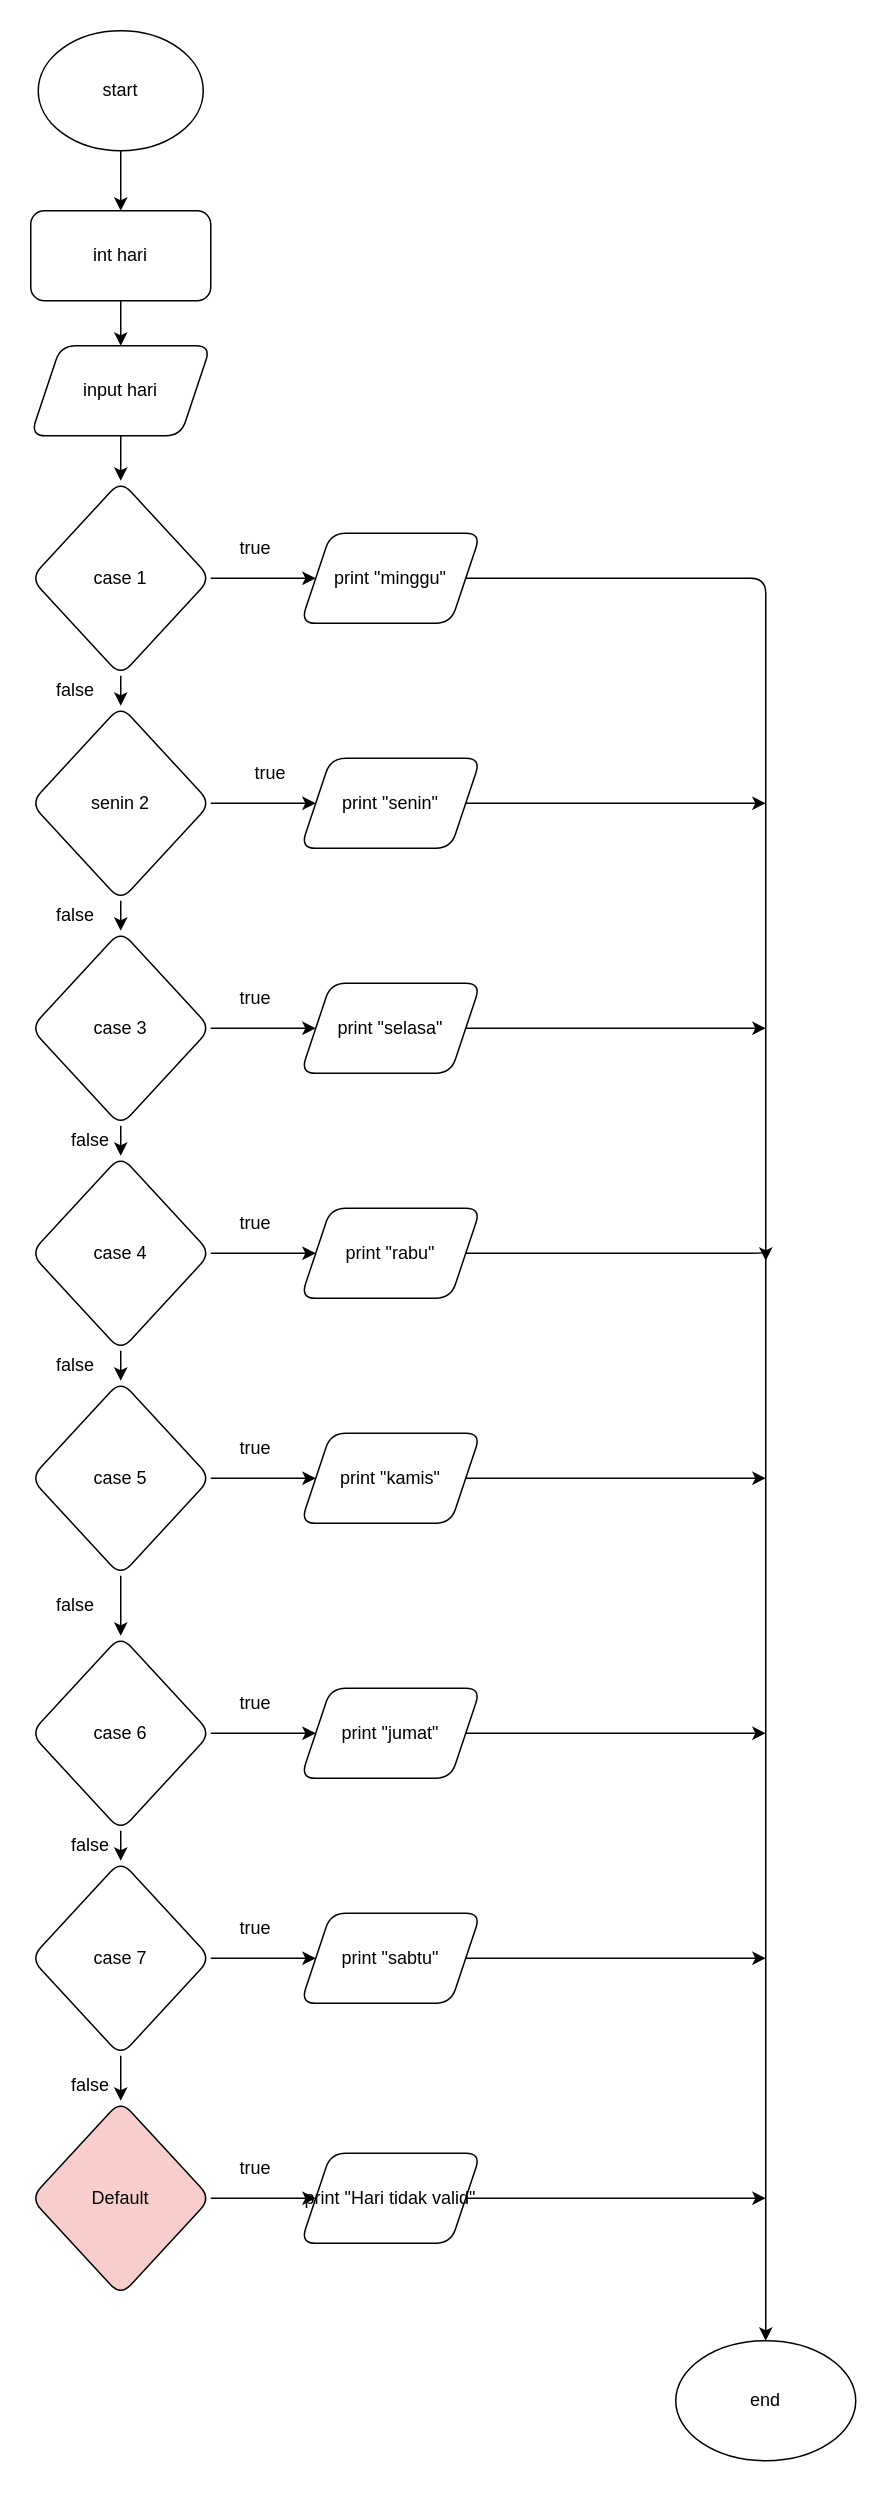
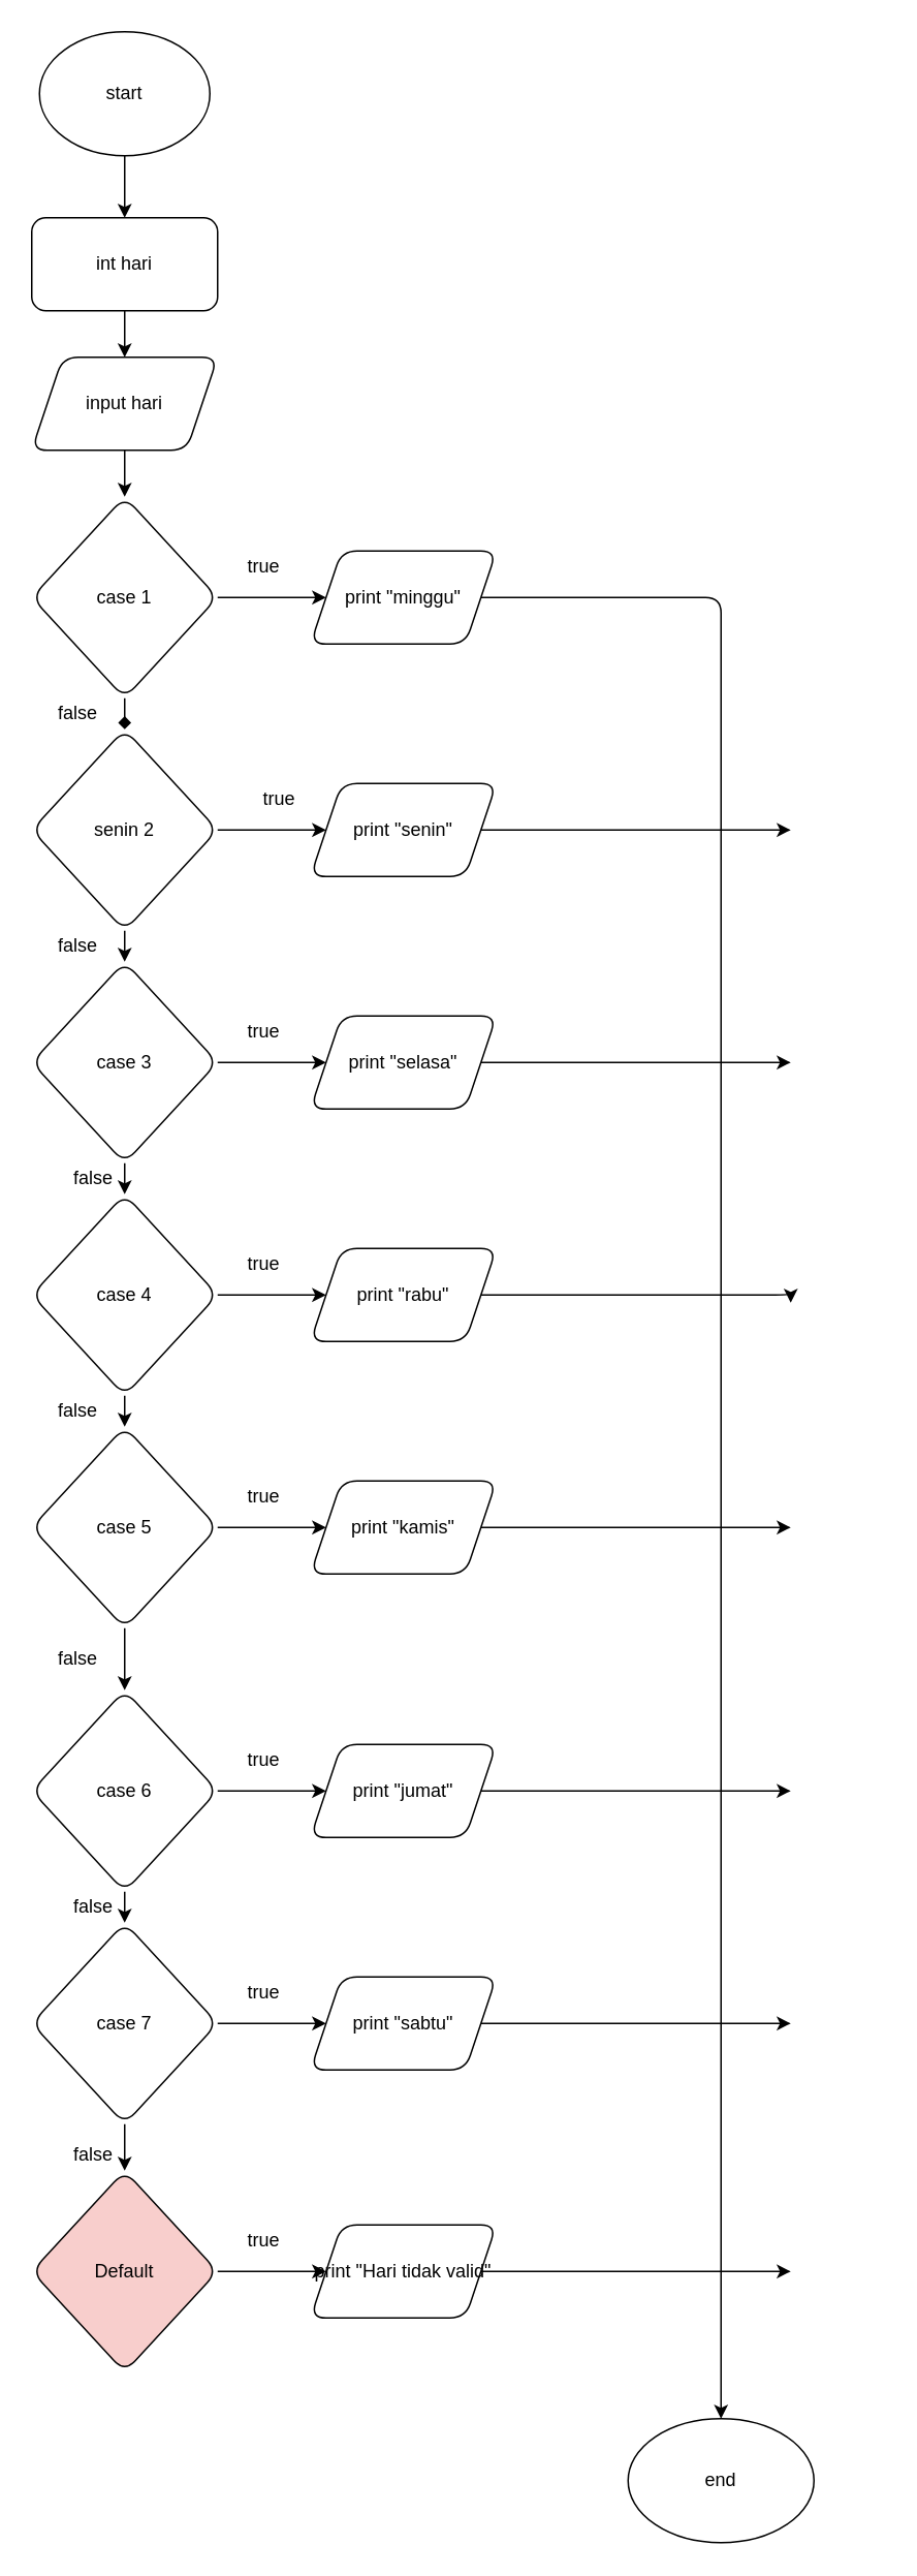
  <mxCell id="0" />
  <mxCell id="1" parent="0" />
  <mxCell id="2" value="" style="edgeStyle=orthogonalEdgeStyle;orthogonalLoop=1;jettySize=auto;html=1;" edge="1" parent="1" source="3" target="5"><mxGeometry relative="1" as="geometry" /></mxCell>
  <mxCell id="3" value="start" style="ellipse;whiteSpace=wrap;html=1;rounded=1;" vertex="1" parent="1"><mxGeometry x="25" y="20" width="110" height="80" as="geometry" /></mxCell>
  <mxCell id="4" value="" style="edgeStyle=orthogonalEdgeStyle;orthogonalLoop=1;jettySize=auto;html=1;" edge="1" parent="1" source="5" target="7"><mxGeometry relative="1" as="geometry" /></mxCell>
  <mxCell id="5" value="int hari" style="whiteSpace=wrap;html=1;rounded=1;" vertex="1" parent="1"><mxGeometry x="20" y="140" width="120" height="60" as="geometry" /></mxCell>
  <mxCell id="6" value="" style="edgeStyle=orthogonalEdgeStyle;orthogonalLoop=1;jettySize=auto;html=1;" edge="1" parent="1" source="7" target="10"><mxGeometry relative="1" as="geometry" /></mxCell>
  <mxCell id="7" value="input hari" style="shape=parallelogram;perimeter=parallelogramPerimeter;whiteSpace=wrap;html=1;fixedSize=1;rounded=1;" vertex="1" parent="1"><mxGeometry x="20" y="230" width="120" height="60" as="geometry" /></mxCell>
  <mxCell id="8" value="" style="edgeStyle=orthogonalEdgeStyle;orthogonalLoop=1;jettySize=auto;html=1;" edge="1" parent="1" source="10" target="32"><mxGeometry relative="1" as="geometry" /></mxCell>
- <mxCell id="9" value="" style="edgeStyle=orthogonalEdgeStyle;orthogonalLoop=1;jettySize=auto;html=1;" edge="1" parent="1" source="10" target="13"><mxGeometry relative="1" as="geometry" /></mxCell>
+ <mxCell id="9" value="" style="edgeStyle=orthogonalEdgeStyle;orthogonalLoop=1;jettySize=auto;html=1;endArrow=diamond;" edge="1" parent="1" source="10" target="13"><mxGeometry relative="1" as="geometry" /></mxCell>
  <mxCell id="10" value="case 1" style="rhombus;whiteSpace=wrap;html=1;rounded=1;" vertex="1" parent="1"><mxGeometry x="20" y="320" width="120" height="130" as="geometry" /></mxCell>
  <mxCell id="11" value="" style="edgeStyle=orthogonalEdgeStyle;orthogonalLoop=1;jettySize=auto;html=1;" edge="1" parent="1" source="13" target="16"><mxGeometry relative="1" as="geometry" /></mxCell>
  <mxCell id="12" value="" style="edgeStyle=orthogonalEdgeStyle;orthogonalLoop=1;jettySize=auto;html=1;" edge="1" parent="1" source="13" target="34"><mxGeometry relative="1" as="geometry" /></mxCell>
  <mxCell id="13" value="senin 2" style="rhombus;whiteSpace=wrap;html=1;rounded=1;" vertex="1" parent="1"><mxGeometry x="20" y="470" width="120" height="130" as="geometry" /></mxCell>
  <mxCell id="14" value="" style="edgeStyle=orthogonalEdgeStyle;orthogonalLoop=1;jettySize=auto;html=1;" edge="1" parent="1" source="16" target="19"><mxGeometry relative="1" as="geometry" /></mxCell>
  <mxCell id="15" value="" style="edgeStyle=orthogonalEdgeStyle;orthogonalLoop=1;jettySize=auto;html=1;" edge="1" parent="1" source="16" target="36"><mxGeometry relative="1" as="geometry" /></mxCell>
  <mxCell id="16" value="case 3" style="rhombus;whiteSpace=wrap;html=1;rounded=1;" vertex="1" parent="1"><mxGeometry x="20" y="620" width="120" height="130" as="geometry" /></mxCell>
  <mxCell id="17" value="" style="edgeStyle=orthogonalEdgeStyle;orthogonalLoop=1;jettySize=auto;html=1;" edge="1" parent="1" source="19" target="22"><mxGeometry relative="1" as="geometry" /></mxCell>
  <mxCell id="18" value="" style="edgeStyle=orthogonalEdgeStyle;orthogonalLoop=1;jettySize=auto;html=1;" edge="1" parent="1" source="19" target="38"><mxGeometry relative="1" as="geometry" /></mxCell>
  <mxCell id="19" value="case 4" style="rhombus;whiteSpace=wrap;html=1;rounded=1;" vertex="1" parent="1"><mxGeometry x="20" y="770" width="120" height="130" as="geometry" /></mxCell>
  <mxCell id="20" value="" style="edgeStyle=orthogonalEdgeStyle;orthogonalLoop=1;jettySize=auto;html=1;" edge="1" parent="1" source="22" target="25"><mxGeometry relative="1" as="geometry" /></mxCell>
  <mxCell id="21" value="" style="edgeStyle=orthogonalEdgeStyle;orthogonalLoop=1;jettySize=auto;html=1;" edge="1" parent="1" source="22" target="40"><mxGeometry relative="1" as="geometry" /></mxCell>
  <mxCell id="22" value="case 5" style="rhombus;whiteSpace=wrap;html=1;rounded=1;" vertex="1" parent="1"><mxGeometry x="20" y="920" width="120" height="130" as="geometry" /></mxCell>
  <mxCell id="23" value="" style="edgeStyle=orthogonalEdgeStyle;orthogonalLoop=1;jettySize=auto;html=1;" edge="1" parent="1" source="25" target="28"><mxGeometry relative="1" as="geometry" /></mxCell>
  <mxCell id="24" value="" style="edgeStyle=orthogonalEdgeStyle;orthogonalLoop=1;jettySize=auto;html=1;" edge="1" parent="1" source="25" target="42"><mxGeometry relative="1" as="geometry" /></mxCell>
  <mxCell id="25" value="case 6" style="rhombus;whiteSpace=wrap;html=1;rounded=1;" vertex="1" parent="1"><mxGeometry x="20" y="1090" width="120" height="130" as="geometry" /></mxCell>
  <mxCell id="26" value="" style="edgeStyle=orthogonalEdgeStyle;orthogonalLoop=1;jettySize=auto;html=1;" edge="1" parent="1" source="28" target="44"><mxGeometry relative="1" as="geometry" /></mxCell>
  <mxCell id="27" value="" style="edgeStyle=orthogonalEdgeStyle;orthogonalLoop=1;jettySize=auto;html=1;" edge="1" parent="1" source="28" target="30"><mxGeometry relative="1" as="geometry" /></mxCell>
  <mxCell id="28" value="case 7" style="rhombus;whiteSpace=wrap;html=1;rounded=1;" vertex="1" parent="1"><mxGeometry x="20" y="1240" width="120" height="130" as="geometry" /></mxCell>
  <mxCell id="29" value="" style="edgeStyle=orthogonalEdgeStyle;orthogonalLoop=1;jettySize=auto;html=1;" edge="1" parent="1" source="30" target="46"><mxGeometry relative="1" as="geometry" /></mxCell>
  <mxCell id="30" value="Default" style="rhombus;whiteSpace=wrap;html=1;rounded=1;fillColor=#f8cecc;" vertex="1" parent="1"><mxGeometry x="20" y="1400" width="120" height="130" as="geometry" /></mxCell>
  <mxCell id="31" value="" style="edgeStyle=orthogonalEdgeStyle;orthogonalLoop=1;jettySize=auto;html=1;" edge="1" parent="1" source="32" target="47"><mxGeometry relative="1" as="geometry" /></mxCell>
  <mxCell id="32" value="print &quot;minggu&quot;" style="shape=parallelogram;perimeter=parallelogramPerimeter;whiteSpace=wrap;html=1;fixedSize=1;rounded=1;" vertex="1" parent="1"><mxGeometry x="200" y="355" width="120" height="60" as="geometry" /></mxCell>
  <mxCell id="33" value="" style="edgeStyle=orthogonalEdgeStyle;orthogonalLoop=1;jettySize=auto;html=1;" edge="1" parent="1" source="34"><mxGeometry relative="1" as="geometry"><mxPoint x="510" y="535" as="targetPoint" /></mxGeometry></mxCell>
  <mxCell id="34" value="print &quot;senin&quot;" style="shape=parallelogram;perimeter=parallelogramPerimeter;whiteSpace=wrap;html=1;fixedSize=1;rounded=1;" vertex="1" parent="1"><mxGeometry x="200" y="505" width="120" height="60" as="geometry" /></mxCell>
  <mxCell id="35" style="edgeStyle=orthogonalEdgeStyle;orthogonalLoop=1;jettySize=auto;html=1;" edge="1" parent="1" source="36"><mxGeometry relative="1" as="geometry"><mxPoint x="510" y="685" as="targetPoint" /></mxGeometry></mxCell>
  <mxCell id="36" value="print &quot;selasa&quot;" style="shape=parallelogram;perimeter=parallelogramPerimeter;whiteSpace=wrap;html=1;fixedSize=1;rounded=1;" vertex="1" parent="1"><mxGeometry x="200" y="655" width="120" height="60" as="geometry" /></mxCell>
  <mxCell id="37" style="edgeStyle=orthogonalEdgeStyle;orthogonalLoop=1;jettySize=auto;html=1;" edge="1" parent="1" source="38"><mxGeometry relative="1" as="geometry"><mxPoint x="510" y="840" as="targetPoint" /><Array as="points"><mxPoint x="510" y="835" /></Array></mxGeometry></mxCell>
  <mxCell id="38" value="print &quot;rabu&quot;" style="shape=parallelogram;perimeter=parallelogramPerimeter;whiteSpace=wrap;html=1;fixedSize=1;rounded=1;" vertex="1" parent="1"><mxGeometry x="200" y="805" width="120" height="60" as="geometry" /></mxCell>
  <mxCell id="39" style="edgeStyle=orthogonalEdgeStyle;orthogonalLoop=1;jettySize=auto;html=1;" edge="1" parent="1" source="40"><mxGeometry relative="1" as="geometry"><mxPoint x="510" y="985" as="targetPoint" /></mxGeometry></mxCell>
  <mxCell id="40" value="print &quot;kamis&quot;" style="shape=parallelogram;perimeter=parallelogramPerimeter;whiteSpace=wrap;html=1;fixedSize=1;rounded=1;" vertex="1" parent="1"><mxGeometry x="200" y="955" width="120" height="60" as="geometry" /></mxCell>
  <mxCell id="41" style="edgeStyle=orthogonalEdgeStyle;orthogonalLoop=1;jettySize=auto;html=1;" edge="1" parent="1" source="42"><mxGeometry relative="1" as="geometry"><mxPoint x="510" y="1155" as="targetPoint" /></mxGeometry></mxCell>
  <mxCell id="42" value="print &quot;jumat&quot;" style="shape=parallelogram;perimeter=parallelogramPerimeter;whiteSpace=wrap;html=1;fixedSize=1;rounded=1;" vertex="1" parent="1"><mxGeometry x="200" y="1125" width="120" height="60" as="geometry" /></mxCell>
  <mxCell id="43" style="edgeStyle=orthogonalEdgeStyle;orthogonalLoop=1;jettySize=auto;html=1;" edge="1" parent="1" source="44"><mxGeometry relative="1" as="geometry"><mxPoint x="510" y="1305" as="targetPoint" /></mxGeometry></mxCell>
  <mxCell id="44" value="print &quot;sabtu&quot;" style="shape=parallelogram;perimeter=parallelogramPerimeter;whiteSpace=wrap;html=1;fixedSize=1;rounded=1;" vertex="1" parent="1"><mxGeometry x="200" y="1275" width="120" height="60" as="geometry" /></mxCell>
  <mxCell id="45" style="edgeStyle=orthogonalEdgeStyle;orthogonalLoop=1;jettySize=auto;html=1;" edge="1" parent="1" source="46"><mxGeometry relative="1" as="geometry"><mxPoint x="510" y="1465" as="targetPoint" /></mxGeometry></mxCell>
  <mxCell id="46" value="print &quot;Hari tidak valid&quot;" style="shape=parallelogram;perimeter=parallelogramPerimeter;whiteSpace=wrap;html=1;fixedSize=1;rounded=1;" vertex="1" parent="1"><mxGeometry x="200" y="1435" width="120" height="60" as="geometry" /></mxCell>
- <mxCell id="47" value="end" style="ellipse;whiteSpace=wrap;html=1;rounded=1;" vertex="1" parent="1"><mxGeometry x="450" y="1560" width="120" height="80" as="geometry" /></mxCell>
+ <mxCell id="47" value="end" style="ellipse;whiteSpace=wrap;html=1;rounded=1;" vertex="1" parent="1"><mxGeometry x="405" y="1560" width="120" height="80" as="geometry" /></mxCell>
  <mxCell id="48" value="true" style="text;html=1;strokeColor=none;fillColor=none;align=center;verticalAlign=middle;whiteSpace=wrap;rounded=1;" vertex="1" parent="1"><mxGeometry x="150" y="355" width="40" height="20" as="geometry" /></mxCell>
  <mxCell id="49" value="true" style="text;html=1;strokeColor=none;fillColor=none;align=center;verticalAlign=middle;whiteSpace=wrap;rounded=1;" vertex="1" parent="1"><mxGeometry x="160" y="505" width="40" height="20" as="geometry" /></mxCell>
  <mxCell id="50" value="true" style="text;html=1;strokeColor=none;fillColor=none;align=center;verticalAlign=middle;whiteSpace=wrap;rounded=1;" vertex="1" parent="1"><mxGeometry x="150" y="655" width="40" height="20" as="geometry" /></mxCell>
  <mxCell id="51" value="true" style="text;html=1;strokeColor=none;fillColor=none;align=center;verticalAlign=middle;whiteSpace=wrap;rounded=1;" vertex="1" parent="1"><mxGeometry x="150" y="805" width="40" height="20" as="geometry" /></mxCell>
  <mxCell id="52" value="true" style="text;html=1;strokeColor=none;fillColor=none;align=center;verticalAlign=middle;whiteSpace=wrap;rounded=1;" vertex="1" parent="1"><mxGeometry x="150" y="955" width="40" height="20" as="geometry" /></mxCell>
  <mxCell id="53" value="true" style="text;html=1;strokeColor=none;fillColor=none;align=center;verticalAlign=middle;whiteSpace=wrap;rounded=1;" vertex="1" parent="1"><mxGeometry x="150" y="1125" width="40" height="20" as="geometry" /></mxCell>
  <mxCell id="54" value="true" style="text;html=1;strokeColor=none;fillColor=none;align=center;verticalAlign=middle;whiteSpace=wrap;rounded=1;" vertex="1" parent="1"><mxGeometry x="150" y="1275" width="40" height="20" as="geometry" /></mxCell>
  <mxCell id="55" value="true" style="text;html=1;strokeColor=none;fillColor=none;align=center;verticalAlign=middle;whiteSpace=wrap;rounded=1;" vertex="1" parent="1"><mxGeometry x="150" y="1435" width="40" height="20" as="geometry" /></mxCell>
  <mxCell id="56" value="false" style="text;html=1;strokeColor=none;fillColor=none;align=center;verticalAlign=middle;whiteSpace=wrap;rounded=1;" vertex="1" parent="1"><mxGeometry x="40" y="1380" width="40" height="20" as="geometry" /></mxCell>
  <mxCell id="57" value="false" style="text;html=1;strokeColor=none;fillColor=none;align=center;verticalAlign=middle;whiteSpace=wrap;rounded=1;" vertex="1" parent="1"><mxGeometry x="40" y="1220" width="40" height="20" as="geometry" /></mxCell>
  <mxCell id="58" value="false" style="text;html=1;strokeColor=none;fillColor=none;align=center;verticalAlign=middle;whiteSpace=wrap;rounded=1;" vertex="1" parent="1"><mxGeometry x="30" y="1060" width="40" height="20" as="geometry" /></mxCell>
  <mxCell id="59" value="false" style="text;html=1;strokeColor=none;fillColor=none;align=center;verticalAlign=middle;whiteSpace=wrap;rounded=1;" vertex="1" parent="1"><mxGeometry x="30" y="900" width="40" height="20" as="geometry" /></mxCell>
  <mxCell id="60" value="false" style="text;html=1;strokeColor=none;fillColor=none;align=center;verticalAlign=middle;whiteSpace=wrap;rounded=1;" vertex="1" parent="1"><mxGeometry x="40" y="750" width="40" height="20" as="geometry" /></mxCell>
  <mxCell id="61" value="false" style="text;html=1;strokeColor=none;fillColor=none;align=center;verticalAlign=middle;whiteSpace=wrap;rounded=1;" vertex="1" parent="1"><mxGeometry x="30" y="600" width="40" height="20" as="geometry" /></mxCell>
  <mxCell id="62" value="false" style="text;html=1;strokeColor=none;fillColor=none;align=center;verticalAlign=middle;whiteSpace=wrap;rounded=1;" vertex="1" parent="1"><mxGeometry x="30" y="450" width="40" height="20" as="geometry" /></mxCell>
